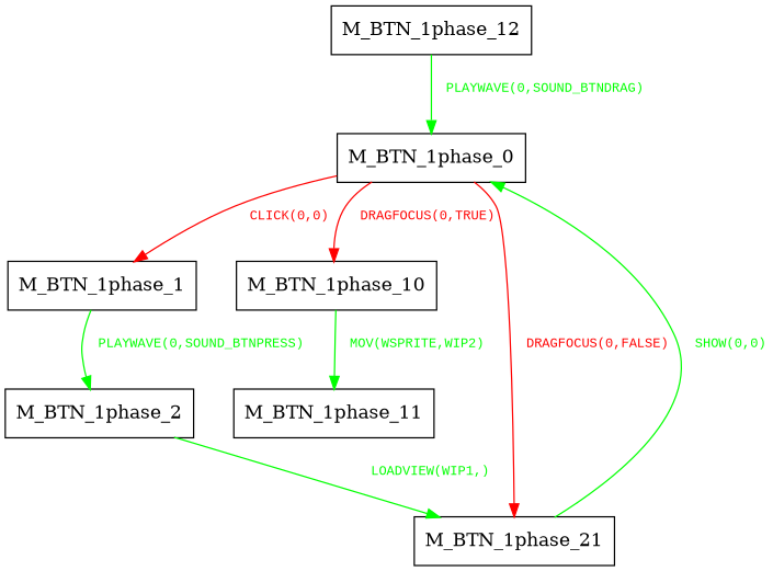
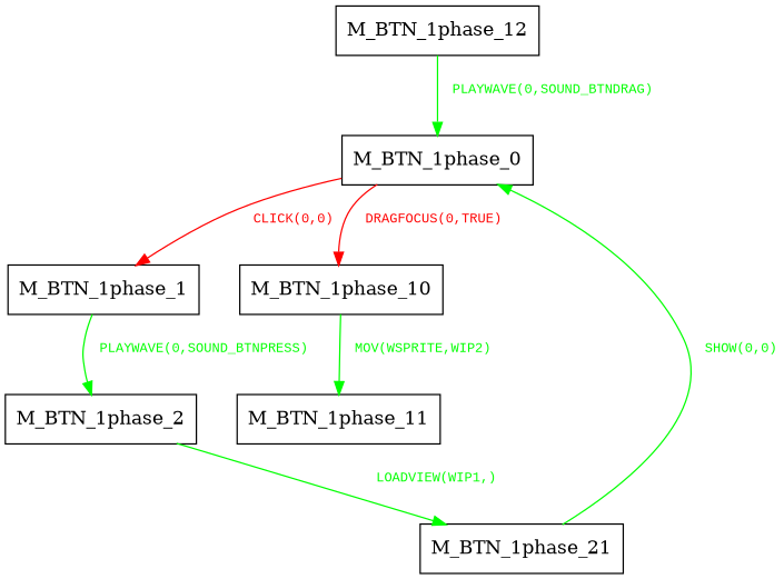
  digraph {
    node [shape=record]
    edge [color=green fontcolor=green]
    M_BTN_1phase_0
    M_BTN_1phase_1
    M_BTN_1phase_10
    n4 [label=M_BTN_1phase_21]
    M_BTN_1phase_2
    M_BTN_1phase_11
    M_BTN_1phase_12
    M_BTN_1phase_0 -> M_BTN_1phase_1 [color=red fontcolor=red label=< <font face="Courier New" point-size="10"> CLICK(0,0)<br/> </font>>]
    M_BTN_1phase_0 -> M_BTN_1phase_10 [color=red fontcolor=red label=< <font face="Courier New" point-size="10"> DRAGFOCUS(0,TRUE)<br/> </font>>]
-   M_BTN_1phase_0 -> n4 [color=red fontcolor=red label=< <font face="Courier New" point-size="10"> DRAGFOCUS(0,FALSE)<br/> </font>>]
    M_BTN_1phase_1 -> M_BTN_1phase_2 [label=< <font face="Courier New" point-size="10"> PLAYWAVE(0,SOUND_BTNPRESS)<br/> </font>>]
    M_BTN_1phase_10 -> M_BTN_1phase_11 [label=< <font face="Courier New" point-size="10"> MOV(WSPRITE,WIP2)<br/> </font>>]
    n4 -> M_BTN_1phase_0 [label=< <font face="Courier New" point-size="10"> SHOW(0,0)<br/> </font>>]
    M_BTN_1phase_2 -> n4 [label=< <font face="Courier New" point-size="10"> LOADVIEW(WIP1,)<br/> </font>>]
    M_BTN_1phase_12 -> M_BTN_1phase_0 [label=< <font face="Courier New" point-size="10"> PLAYWAVE(0,SOUND_BTNDRAG)<br/> </font>>]
  }
